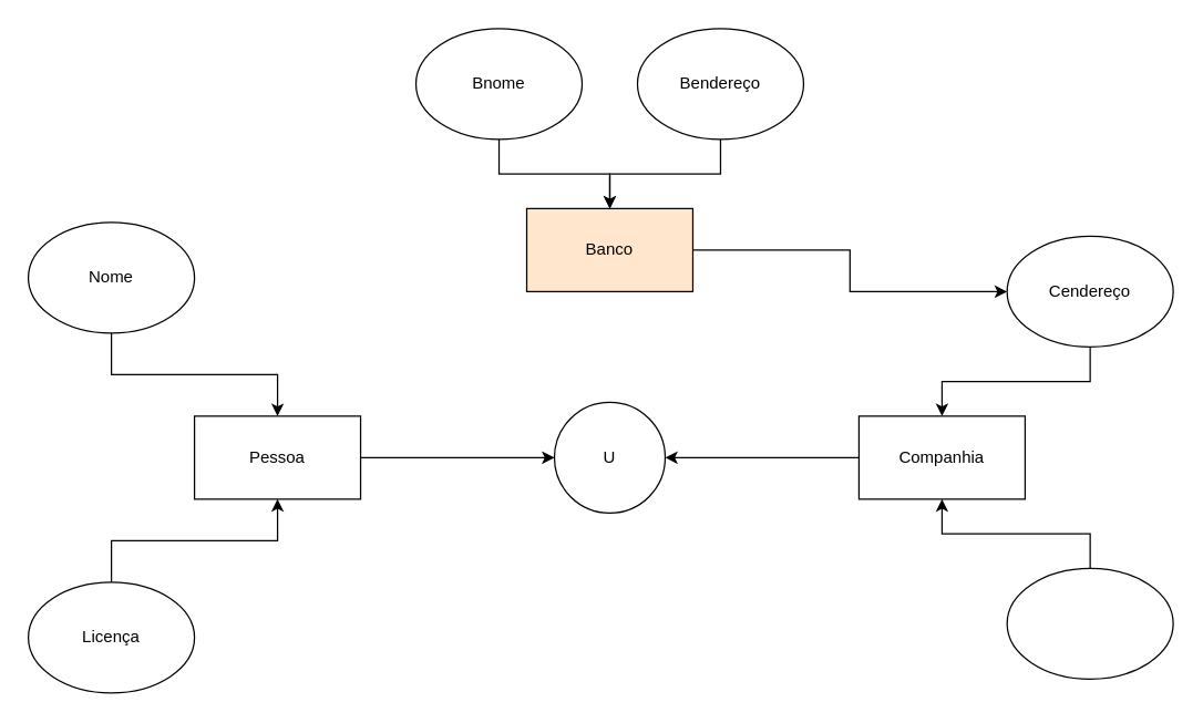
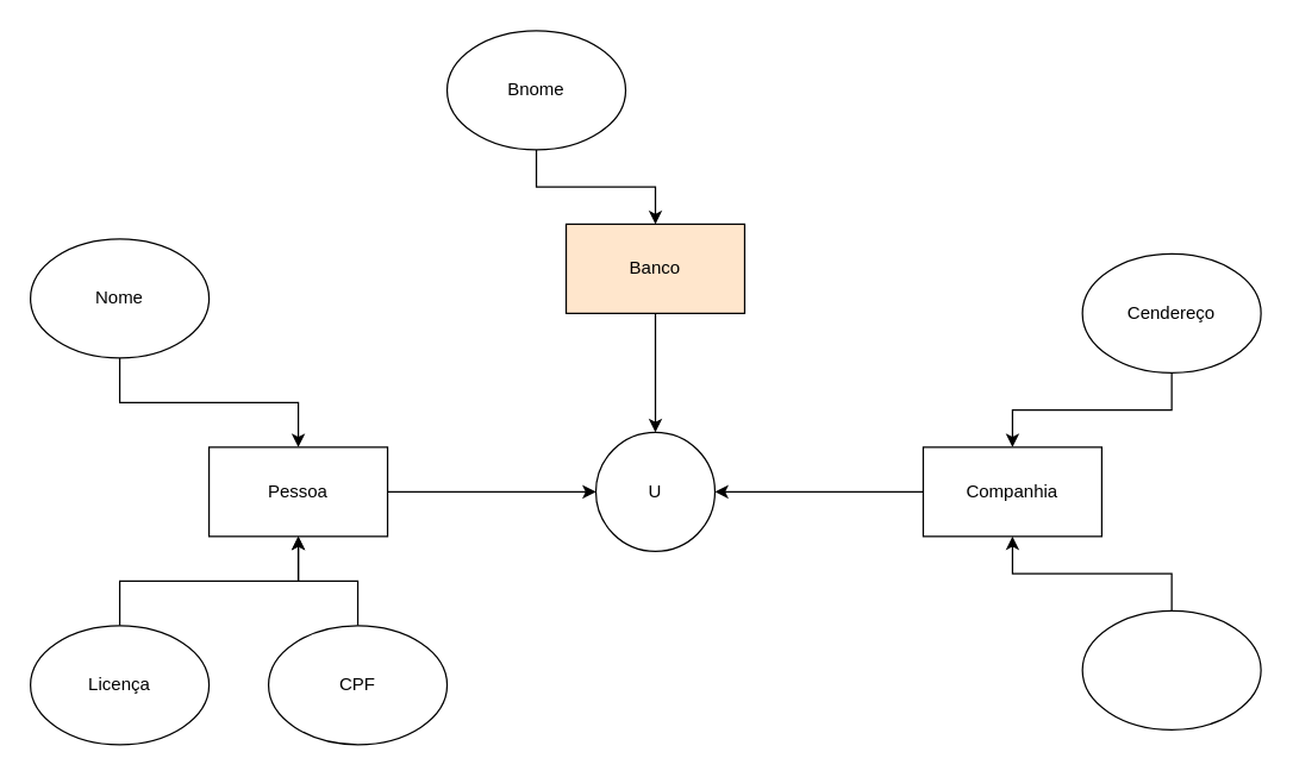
  <mxCell id="0" />
  <mxCell id="1" parent="0" />
  <mxCell id="2" style="edgeStyle=orthogonalEdgeStyle;rounded=0;orthogonalLoop=1;jettySize=auto;html=1;entryX=0;entryY=0.5;entryDx=0;entryDy=0;" parent="1" source="3" target="8" edge="1"><mxGeometry relative="1" as="geometry" /></mxCell>
  <mxCell id="3" value="Pessoa" style="rounded=0;whiteSpace=wrap;html=1;" parent="1" vertex="1"><mxGeometry x="140" y="300" width="120" height="60" as="geometry" /></mxCell>
- <mxCell id="4" style="edgeStyle=orthogonalEdgeStyle;rounded=0;orthogonalLoop=1;jettySize=auto;html=1;" parent="1" source="5" target="14" edge="1"><mxGeometry relative="1" as="geometry" /></mxCell>
+ <mxCell id="4" style="edgeStyle=orthogonalEdgeStyle;rounded=0;orthogonalLoop=1;jettySize=auto;html=1;entryX=0.5;entryY=0;entryDx=0;entryDy=0;" parent="1" source="5" target="8" edge="1"><mxGeometry relative="1" as="geometry" /></mxCell>
  <mxCell id="5" value="Banco" style="rounded=0;whiteSpace=wrap;html=1;fillColor=#ffe6cc;" parent="1" vertex="1"><mxGeometry x="380" y="150" width="120" height="60" as="geometry" /></mxCell>
  <mxCell id="6" style="edgeStyle=orthogonalEdgeStyle;rounded=0;orthogonalLoop=1;jettySize=auto;html=1;entryX=1;entryY=0.5;entryDx=0;entryDy=0;" parent="1" source="7" target="8" edge="1"><mxGeometry relative="1" as="geometry" /></mxCell>
  <mxCell id="7" value="Companhia" style="rounded=0;whiteSpace=wrap;html=1;" parent="1" vertex="1"><mxGeometry x="620" y="300" width="120" height="60" as="geometry" /></mxCell>
  <mxCell id="8" value="U" style="ellipse;whiteSpace=wrap;html=1;aspect=fixed;" parent="1" vertex="1"><mxGeometry x="400" y="290" width="80" height="80" as="geometry" /></mxCell>
  <mxCell id="9" style="edgeStyle=orthogonalEdgeStyle;rounded=0;orthogonalLoop=1;jettySize=auto;html=1;entryX=0.5;entryY=0;entryDx=0;entryDy=0;" parent="1" source="10" target="5" edge="1"><mxGeometry relative="1" as="geometry" /></mxCell>
  <mxCell id="10" value="Bnome" style="ellipse;whiteSpace=wrap;html=1;" parent="1" vertex="1"><mxGeometry x="300" y="20" width="120" height="80" as="geometry" /></mxCell>
- <mxCell id="11" style="edgeStyle=orthogonalEdgeStyle;rounded=0;orthogonalLoop=1;jettySize=auto;html=1;entryX=0.5;entryY=0;entryDx=0;entryDy=0;" parent="1" source="12" target="5" edge="1"><mxGeometry relative="1" as="geometry" /></mxCell>
- <mxCell id="12" value="Bendereço" style="ellipse;whiteSpace=wrap;html=1;" parent="1" vertex="1"><mxGeometry x="460" y="20" width="120" height="80" as="geometry" /></mxCell>
  <mxCell id="13" style="edgeStyle=orthogonalEdgeStyle;rounded=0;orthogonalLoop=1;jettySize=auto;html=1;entryX=0.5;entryY=0;entryDx=0;entryDy=0;" parent="1" source="14" target="7" edge="1"><mxGeometry relative="1" as="geometry" /></mxCell>
  <mxCell id="14" value="Cendereço" style="ellipse;whiteSpace=wrap;html=1;" parent="1" vertex="1"><mxGeometry x="727" y="170" width="120" height="80" as="geometry" /></mxCell>
  <mxCell id="15" style="edgeStyle=orthogonalEdgeStyle;rounded=0;orthogonalLoop=1;jettySize=auto;html=1;entryX=0.5;entryY=1;entryDx=0;entryDy=0;" parent="1" source="16" target="7" edge="1"><mxGeometry relative="1" as="geometry" /></mxCell>
  <mxCell id="16" value="" style="ellipse;whiteSpace=wrap;html=1;" parent="1" vertex="1"><mxGeometry x="727" y="410" width="120" height="80" as="geometry" /></mxCell>
  <mxCell id="17" style="edgeStyle=orthogonalEdgeStyle;rounded=0;orthogonalLoop=1;jettySize=auto;html=1;entryX=0.5;entryY=0;entryDx=0;entryDy=0;" parent="1" source="18" target="3" edge="1"><mxGeometry relative="1" as="geometry" /></mxCell>
  <mxCell id="18" value="Nome" style="ellipse;whiteSpace=wrap;html=1;" parent="1" vertex="1"><mxGeometry y="160" width="120" height="80" as="geometry" x="20" /></mxCell>
  <mxCell id="19" style="edgeStyle=orthogonalEdgeStyle;rounded=0;orthogonalLoop=1;jettySize=auto;html=1;entryX=0.5;entryY=1;entryDx=0;entryDy=0;" parent="1" source="20" target="3" edge="1"><mxGeometry relative="1" as="geometry" /></mxCell>
  <mxCell id="20" value="Licença" style="ellipse;whiteSpace=wrap;html=1;" parent="1" vertex="1"><mxGeometry y="420" width="120" height="80" as="geometry" x="20" /></mxCell>
+ <mxCell id="21" style="edgeStyle=orthogonalEdgeStyle;rounded=0;orthogonalLoop=1;jettySize=auto;html=1;entryX=0.5;entryY=1;entryDx=0;entryDy=0;" parent="1" source="22" target="3" edge="1"><mxGeometry relative="1" as="geometry" /></mxCell>
+ <mxCell id="22" value="CPF" style="ellipse;whiteSpace=wrap;html=1;" parent="1" vertex="1"><mxGeometry x="180" y="420" width="120" height="80" as="geometry" /></mxCell>
